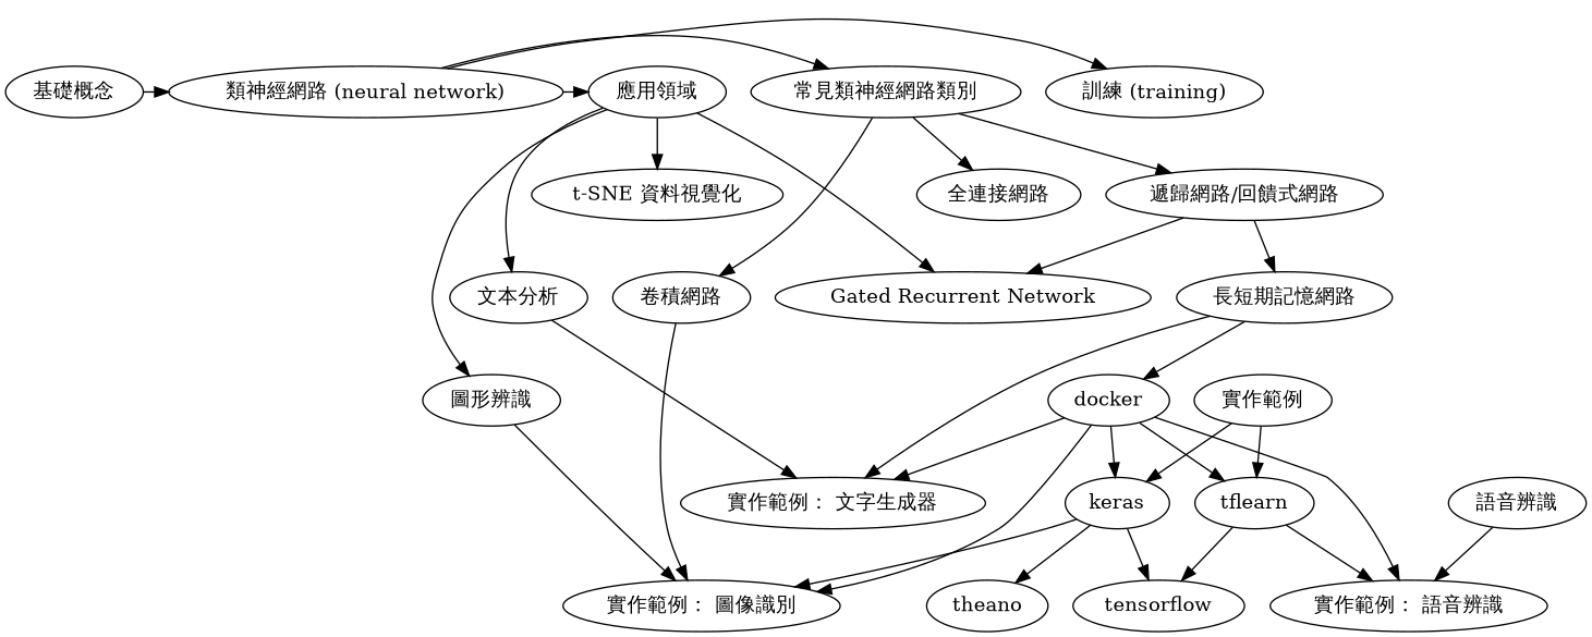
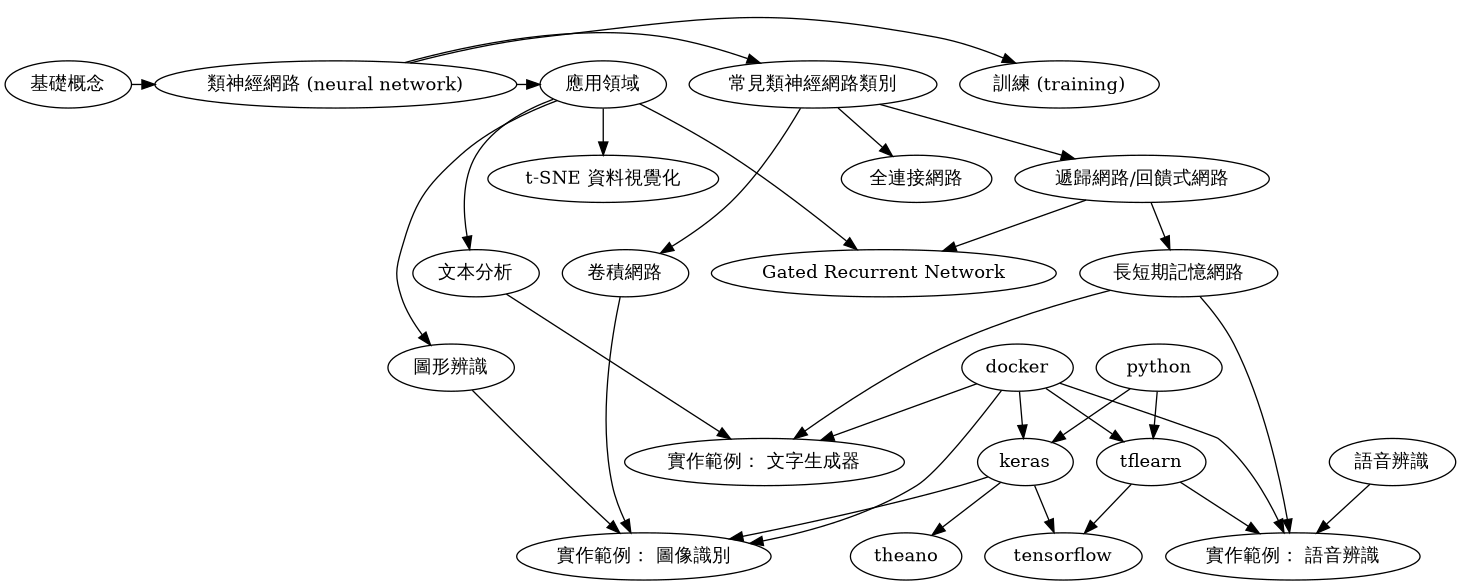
  digraph {
    rankdir=TB
    n1 [label="基礎概念"]
    n2 [label="類神經網路 (neural network)"]
    n3 [label="訓練 (training)"]
    n4 [label="常見類神經網路類別"]
    n5 [label="應用領域"]
    n6 [label="全連接網路"]
    n7 [label="卷積網路"]
    n8 [label="遞歸網路/回饋式網路"]
    n9 [label="圖形辨識"]
    n10 [label="文本分析"]
    n11 [label="t-SNE 資料視覺化"]
    n12 [label="Gated Recurrent Network"]
    n13 [label="實作範例： 圖像識別"]
    n14 [label="長短期記憶網路"]
    n15 [label="實作範例： 文字生成器"]
    n16 [label="語音辨識"]
    n17 [label="實作範例： 語音辨識"]
    docker
    keras
    tflearn
    tensorflow
    theano
-   python [label="實作範例"]
+   python
    subgraph sub_1 {
      rank=same
      n1
      n2
      n3
      n4
      n5
    }
    n1 -> n2
    n2 -> n3
    n2 -> n4
    n2 -> n5
    n4 -> n6
    n4 -> n7
    n4 -> n8
    n5 -> n9
    n5 -> n10
    n5 -> n11
    n5 -> n12
    n7 -> n13
    n8 -> n12
    n8 -> n14
    n9 -> n13
    n10 -> n15
    n14 -> n15
-   n14 -> docker
+   n14 -> n17
    n16 -> n17
    docker -> n13
    docker -> n15
    docker -> n17
    docker -> keras
    docker -> tflearn
    keras -> n13
    keras -> tensorflow
    keras -> theano
    tflearn -> n17
    tflearn -> tensorflow
    python -> keras
    python -> tflearn
  }
